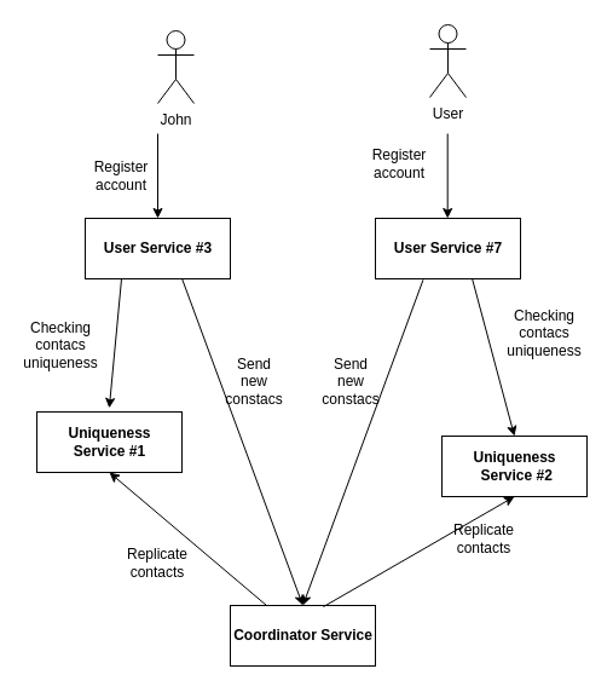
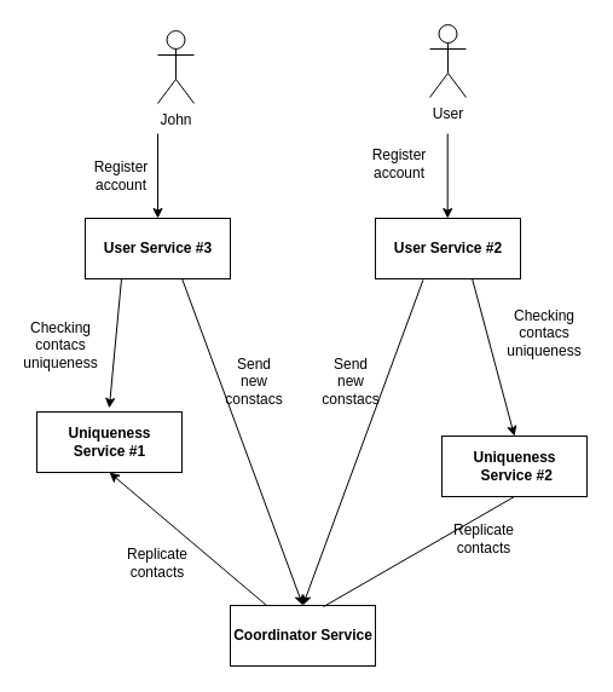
  <mxCell id="0" />
  <mxCell id="1" parent="0" />
  <mxCell id="2" value="&lt;b&gt;User Service #3&lt;/b&gt;" style="html=1;" vertex="1" parent="1"><mxGeometry x="70" y="180" width="120" height="50" as="geometry" /></mxCell>
- <mxCell id="3" value="&lt;b&gt;User Service #7&lt;/b&gt;" style="html=1;" vertex="1" parent="1"><mxGeometry x="310" y="180" width="120" height="50" as="geometry" /></mxCell>
+ <mxCell id="3" value="&lt;b&gt;User Service #2&lt;/b&gt;" style="html=1;" vertex="1" parent="1"><mxGeometry x="310" y="180" width="120" height="50" as="geometry" /></mxCell>
  <mxCell id="4" value="&lt;b&gt;Uniqueness &lt;br&gt;Service #1&lt;/b&gt;" style="html=1;" vertex="1" parent="1"><mxGeometry x="30" y="340" width="120" height="50" as="geometry" /></mxCell>
  <mxCell id="5" value="&lt;b style=&quot;border-color: var(--border-color);&quot;&gt;Uniqueness&lt;br style=&quot;border-color: var(--border-color);&quot;&gt;&lt;/b&gt;&lt;b&gt;&amp;nbsp;Service #2&lt;/b&gt;" style="html=1;" vertex="1" parent="1"><mxGeometry x="365" y="360" width="120" height="50" as="geometry" /></mxCell>
  <mxCell id="6" value="&lt;b&gt;Coordinator Service&lt;/b&gt;" style="html=1;" vertex="1" parent="1"><mxGeometry x="190" y="500" width="120" height="50" as="geometry" /></mxCell>
  <mxCell id="7" value="John" style="shape=umlActor;verticalLabelPosition=bottom;verticalAlign=top;html=1;" vertex="1" parent="1"><mxGeometry x="130" y="25" width="30" height="60" as="geometry" /></mxCell>
  <mxCell id="8" value="User" style="shape=umlActor;verticalLabelPosition=bottom;verticalAlign=top;html=1;" vertex="1" parent="1"><mxGeometry x="355" y="20" width="30" height="60" as="geometry" /></mxCell>
  <mxCell id="9" value="" style="endArrow=classic;html=1;entryX=0.5;entryY=0;entryDx=0;entryDy=0;" edge="1" parent="1" target="2"><mxGeometry width="50" height="50" relative="1" as="geometry"><mxPoint x="130" y="110" as="sourcePoint" /><mxPoint x="310" y="240" as="targetPoint" /></mxGeometry></mxCell>
  <mxCell id="10" value="" style="endArrow=classic;html=1;entryX=0.5;entryY=0;entryDx=0;entryDy=0;" edge="1" parent="1"><mxGeometry width="50" height="50" relative="1" as="geometry"><mxPoint x="369.71" y="110" as="sourcePoint" /><mxPoint x="369.71" y="180" as="targetPoint" /></mxGeometry></mxCell>
  <mxCell id="11" value="" style="endArrow=classic;html=1;entryX=0.499;entryY=-0.063;entryDx=0;entryDy=0;entryPerimeter=0;" edge="1" parent="1" target="4"><mxGeometry width="50" height="50" relative="1" as="geometry"><mxPoint x="100" y="230" as="sourcePoint" /><mxPoint x="100" y="300" as="targetPoint" /></mxGeometry></mxCell>
  <mxCell id="12" value="" style="endArrow=classic;html=1;entryX=0.5;entryY=0;entryDx=0;entryDy=0;" edge="1" parent="1" target="6"><mxGeometry width="50" height="50" relative="1" as="geometry"><mxPoint x="150.12" y="230" as="sourcePoint" /><mxPoint x="231" y="500" as="targetPoint" /></mxGeometry></mxCell>
  <mxCell id="13" value="" style="endArrow=classic;html=1;entryX=0.5;entryY=0;entryDx=0;entryDy=0;exitX=0.329;exitY=1.017;exitDx=0;exitDy=0;exitPerimeter=0;" edge="1" parent="1" source="3" target="6"><mxGeometry width="50" height="50" relative="1" as="geometry"><mxPoint x="160.12" y="240" as="sourcePoint" /><mxPoint x="241.28" y="510.1" as="targetPoint" /></mxGeometry></mxCell>
  <mxCell id="14" value="" style="endArrow=classic;html=1;exitX=0.25;exitY=0;exitDx=0;exitDy=0;entryX=0.5;entryY=1;entryDx=0;entryDy=0;" edge="1" parent="1" source="6" target="4"><mxGeometry width="50" height="50" relative="1" as="geometry"><mxPoint x="40" y="360" as="sourcePoint" /><mxPoint x="90" y="310" as="targetPoint" /></mxGeometry></mxCell>
- <mxCell id="15" value="" style="endArrow=classic;html=1;exitX=0.642;exitY=0.02;exitDx=0;exitDy=0;entryX=0.5;entryY=1;entryDx=0;entryDy=0;exitPerimeter=0;" edge="1" parent="1" source="6" target="5"><mxGeometry width="50" height="50" relative="1" as="geometry"><mxPoint x="450" y="550" as="sourcePoint" /><mxPoint x="320" y="440" as="targetPoint" /></mxGeometry></mxCell>
+ <mxCell id="15" value="" style="endArrow=none;html=1;exitX=0.642;exitY=0.02;exitDx=0;exitDy=0;entryX=0.5;entryY=1;entryDx=0;entryDy=0;exitPerimeter=0;" edge="1" parent="1" source="6" target="5"><mxGeometry width="50" height="50" relative="1" as="geometry"><mxPoint x="450" y="550" as="sourcePoint" /><mxPoint x="320" y="440" as="targetPoint" /></mxGeometry></mxCell>
  <mxCell id="16" value="" style="endArrow=classic;html=1;entryX=0.5;entryY=0;entryDx=0;entryDy=0;" edge="1" parent="1" target="5"><mxGeometry width="50" height="50" relative="1" as="geometry"><mxPoint x="390.12" y="230" as="sourcePoint" /><mxPoint x="380" y="336.85" as="targetPoint" /></mxGeometry></mxCell>
  <mxCell id="17" value="Register&lt;br&gt;account" style="text;html=1;strokeColor=none;fillColor=none;align=center;verticalAlign=middle;whiteSpace=wrap;rounded=0;" vertex="1" parent="1"><mxGeometry x="70" y="130" width="60" height="30" as="geometry" /></mxCell>
  <mxCell id="18" value="Register&lt;br&gt;account" style="text;html=1;strokeColor=none;fillColor=none;align=center;verticalAlign=middle;whiteSpace=wrap;rounded=0;" vertex="1" parent="1"><mxGeometry x="300" y="120" width="60" height="30" as="geometry" /></mxCell>
  <mxCell id="19" value="Checking contacs uniqueness" style="text;html=1;strokeColor=none;fillColor=none;align=center;verticalAlign=middle;whiteSpace=wrap;rounded=0;" vertex="1" parent="1"><mxGeometry x="20" y="270" width="60" height="30" as="geometry" /></mxCell>
  <mxCell id="20" value="Checking contacs uniqueness" style="text;html=1;strokeColor=none;fillColor=none;align=center;verticalAlign=middle;whiteSpace=wrap;rounded=0;" vertex="1" parent="1"><mxGeometry x="420" y="260" width="60" height="30" as="geometry" /></mxCell>
  <mxCell id="21" value="Send&lt;br&gt;new&lt;br&gt;constacs" style="text;html=1;strokeColor=none;fillColor=none;align=center;verticalAlign=middle;whiteSpace=wrap;rounded=0;" vertex="1" parent="1"><mxGeometry x="180" y="300" width="60" height="30" as="geometry" /></mxCell>
  <mxCell id="22" value="Send&lt;br&gt;new&lt;br&gt;constacs" style="text;html=1;strokeColor=none;fillColor=none;align=center;verticalAlign=middle;whiteSpace=wrap;rounded=0;" vertex="1" parent="1"><mxGeometry x="260" y="300" width="60" height="30" as="geometry" /></mxCell>
  <mxCell id="23" value="Replicate contacts" style="text;html=1;strokeColor=none;fillColor=none;align=center;verticalAlign=middle;whiteSpace=wrap;rounded=0;" vertex="1" parent="1"><mxGeometry x="100" y="450" width="60" height="30" as="geometry" /></mxCell>
  <mxCell id="24" value="Replicate contacts" style="text;html=1;strokeColor=none;fillColor=none;align=center;verticalAlign=middle;whiteSpace=wrap;rounded=0;" vertex="1" parent="1"><mxGeometry x="370" y="430" width="60" height="30" as="geometry" /></mxCell>
